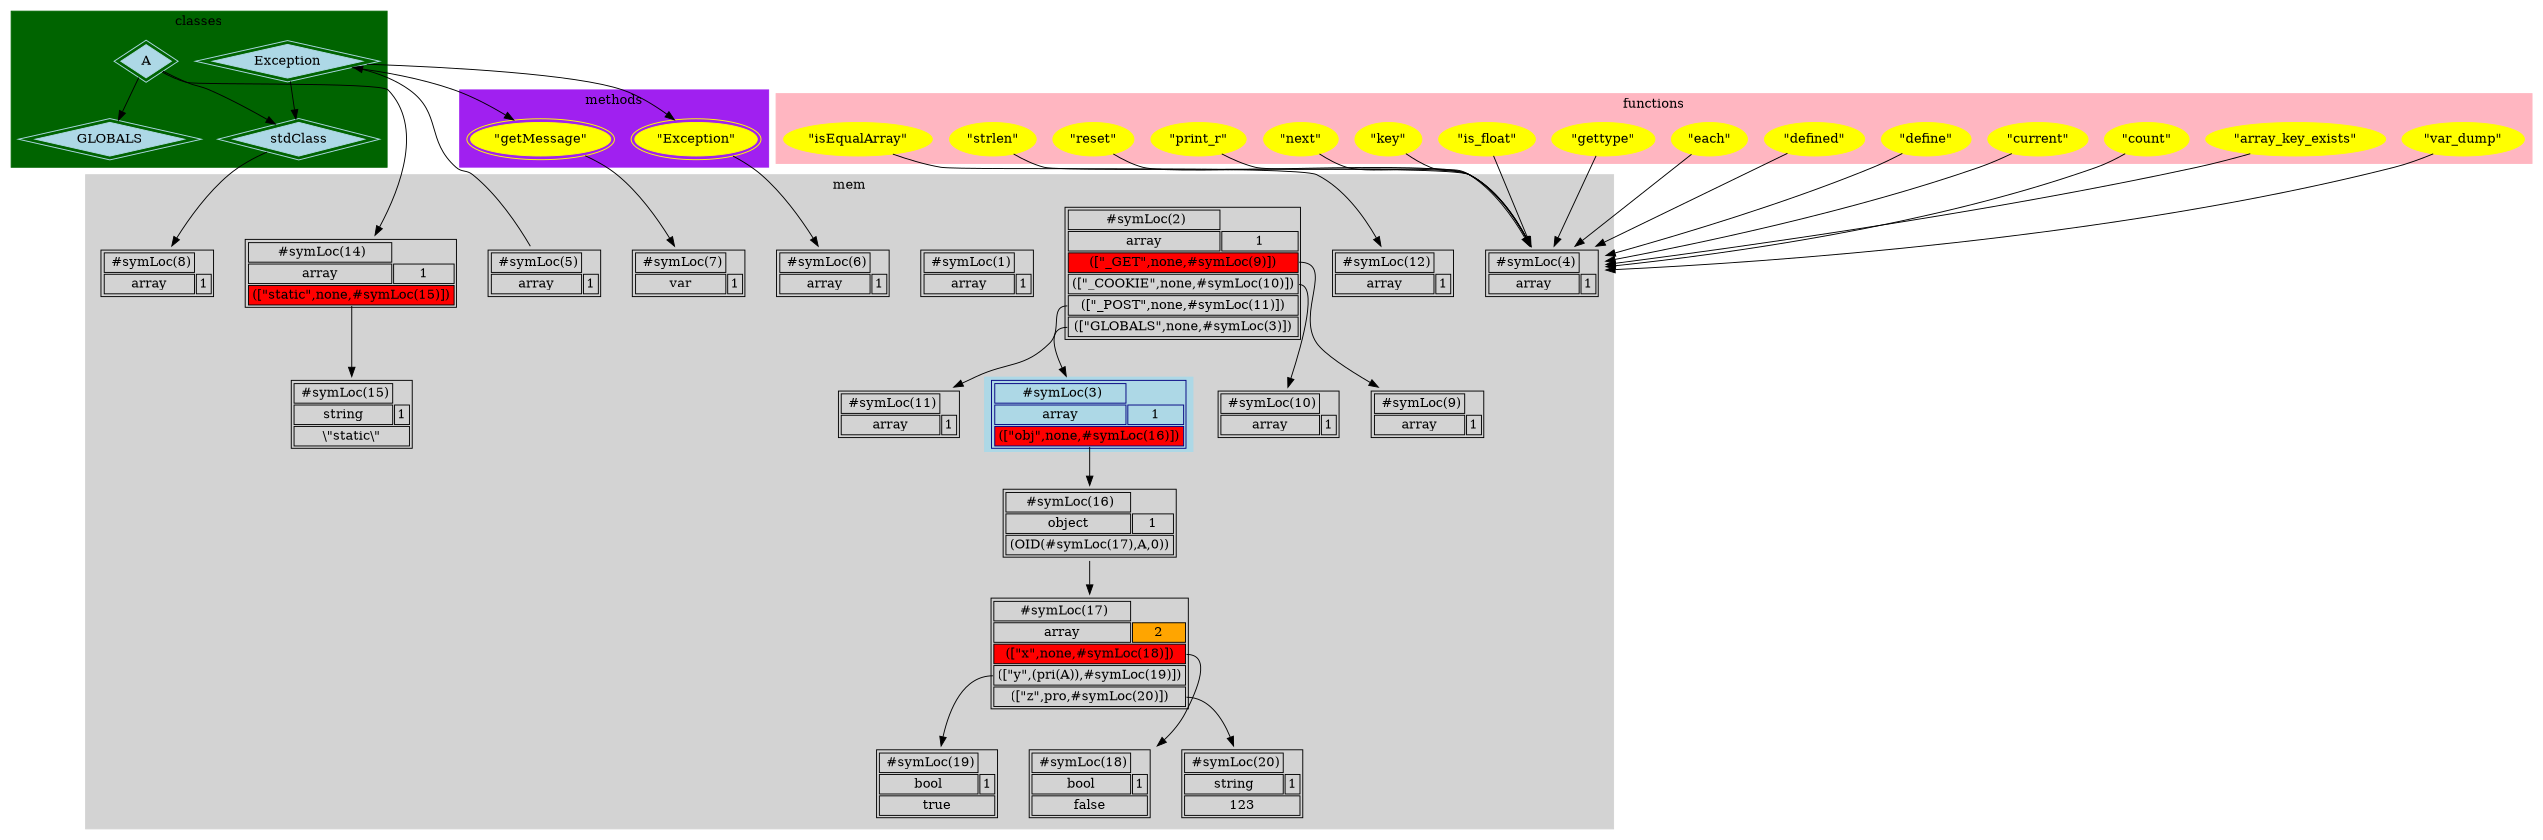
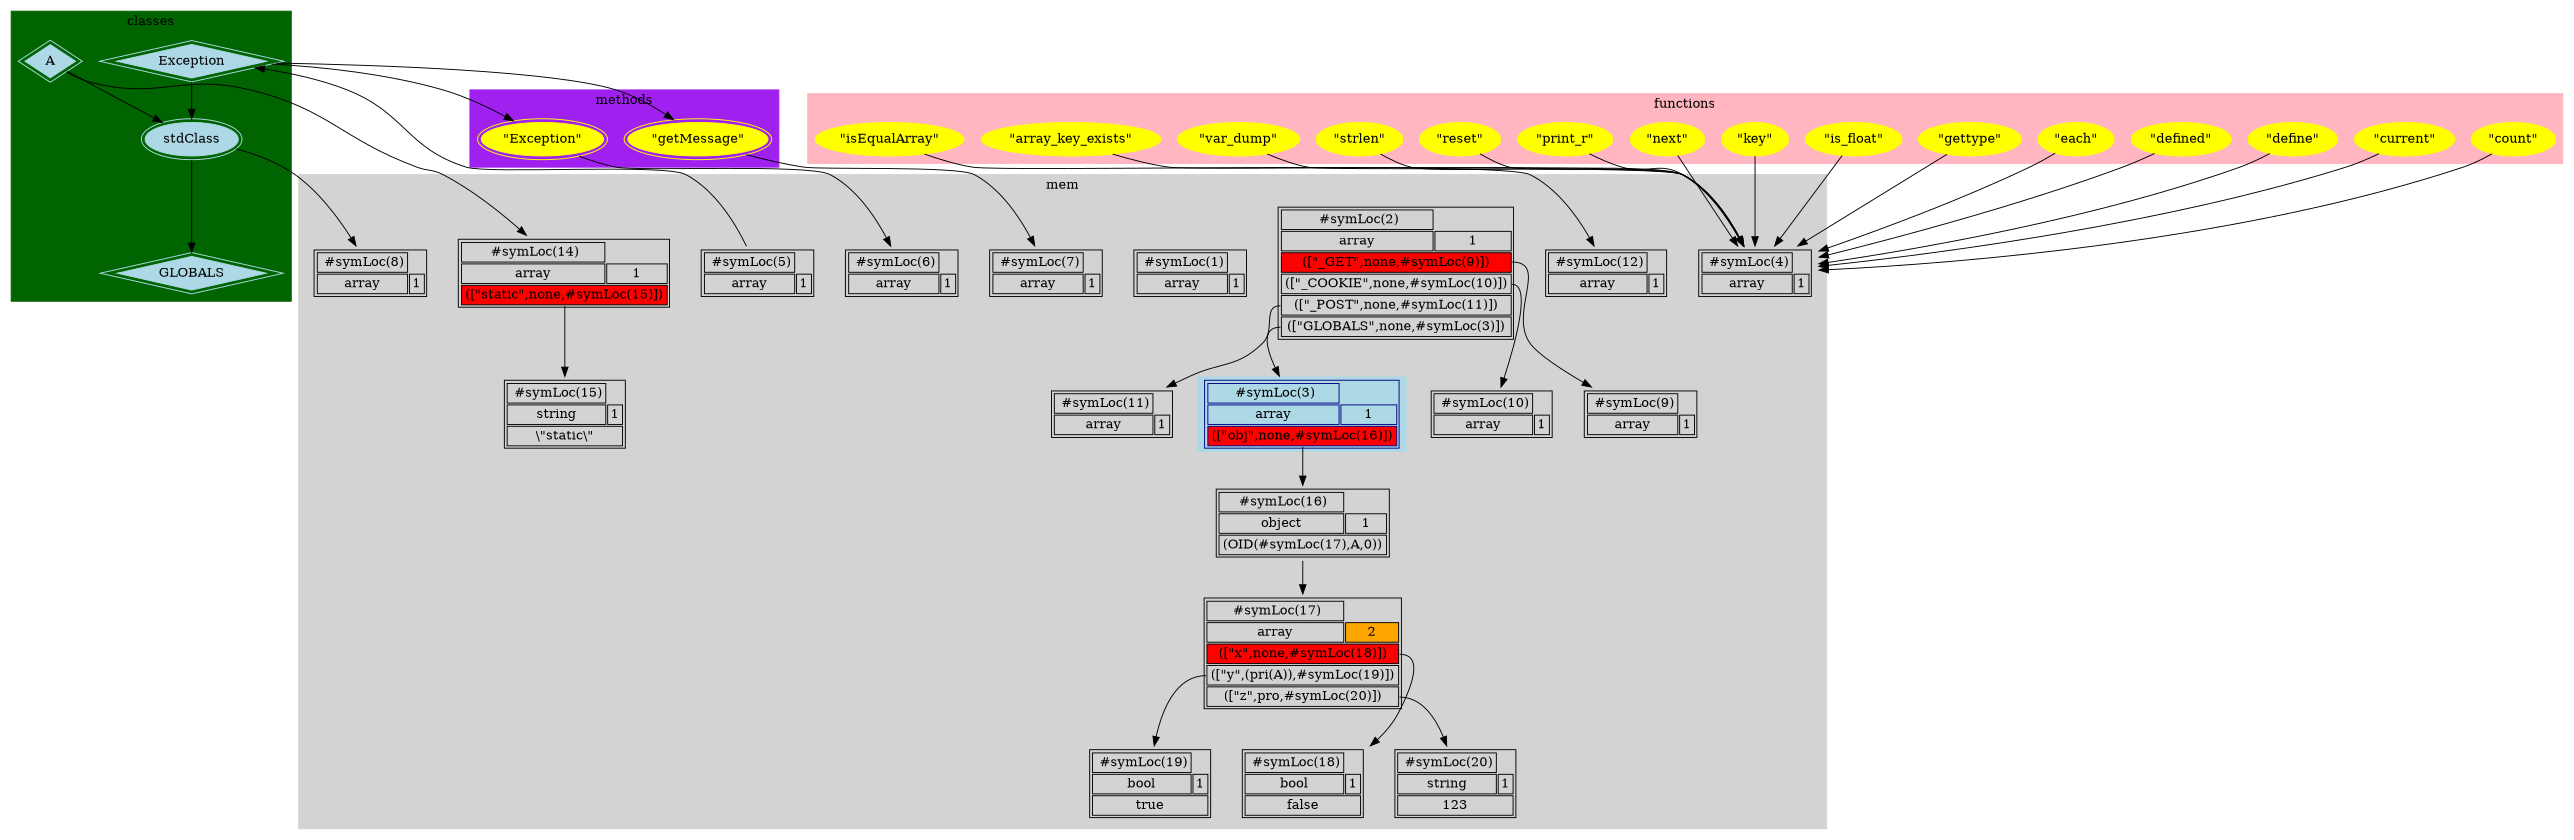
  digraph {
    node [shape=none style=filled]
    n1 [label=<<table> <tr><td> #symLoc(19)</td></tr> <tr><td>bool</td><td>1</td></tr> <tr><td COLSPAN="2">true</td></tr> </table>> style=""]
    n2 [label=<<table> <tr><td> #symLoc(17)</td></tr> <tr><td>array</td><td bgcolor="orange" >2</td></tr> <tr><td port="x" COLSPAN="2" bgcolor="red">(["x",none,#symLoc(18)])</td></tr> <tr><td port="y" COLSPAN="2" >(["y",(pri(A)),#symLoc(19)])</td></tr> <tr><td port="z" COLSPAN="2" >(["z",pro,#symLoc(20)])</td></tr> </table>> style=""]
    n3 [label=<<table> <tr><td> #symLoc(18)</td></tr> <tr><td>bool</td><td>1</td></tr> <tr><td COLSPAN="2">false</td></tr> </table>> style=""]
    n4 [label=<<table> <tr><td> #symLoc(20)</td></tr> <tr><td>string</td><td>1</td></tr> <tr><td COLSPAN="2">123</td></tr> </table>> style=""]
    n5 [label=<<table> <tr><td> #symLoc(15)</td></tr> <tr><td>string</td><td>1</td></tr> <tr><td COLSPAN="2">\"static\"</td></tr> </table>> style=""]
    n6 [label=<<table> <tr><td> #symLoc(16)</td></tr> <tr><td>object</td><td>1</td></tr> <tr><td COLSPAN="2">(OID(#symLoc(17),A,0))</td></tr> </table>> style=""]
    n7 [label=<<table> <tr><td> #symLoc(14)</td></tr> <tr><td>array</td><td>1</td></tr> <tr><td port="static" COLSPAN="2" bgcolor="red">(["static",none,#symLoc(15)])</td></tr> </table>> style=""]
    n8 [label=<<table> <tr><td> #symLoc(11)</td></tr> <tr><td>array</td><td>1</td></tr> </table>> style=""]
    n9 [label=<<table> <tr><td> #symLoc(12)</td></tr> <tr><td>array</td><td>1</td></tr> </table>> style=""]
    n10 [color=navyblue fillcolor=lightblue label=<<table> <tr><td> #symLoc(3)</td></tr> <tr><td>array</td><td>1</td></tr> <tr><td port="obj" COLSPAN="2" bgcolor="red">(["obj",none,#symLoc(16)])</td></tr> </table>>]
    n11 [label=<<table> <tr><td> #symLoc(2)</td></tr> <tr><td>array</td><td>1</td></tr> <tr><td port="_GET" COLSPAN="2" bgcolor="red">(["_GET",none,#symLoc(9)])</td></tr> <tr><td port="_COOKIE" COLSPAN="2" >(["_COOKIE",none,#symLoc(10)])</td></tr> <tr><td port="_POST" COLSPAN="2" >(["_POST",none,#symLoc(11)])</td></tr> <tr><td port="GLOBALS" COLSPAN="2" >(["GLOBALS",none,#symLoc(3)])</td></tr> </table>> style=""]
    n12 [label=<<table> <tr><td> #symLoc(9)</td></tr> <tr><td>array</td><td>1</td></tr> </table>> style=""]
    n13 [label=<<table> <tr><td> #symLoc(10)</td></tr> <tr><td>array</td><td>1</td></tr> </table>> style=""]
    n14 [label=<<table> <tr><td> #symLoc(1)</td></tr> <tr><td>array</td><td>1</td></tr> </table>> style=""]
-   n15 [label=<<table> <tr><td> #symLoc(7)</td></tr> <tr><td>var</td><td>1</td></tr> </table>> style=""]
+   n15 [label=<<table> <tr><td> #symLoc(7)</td></tr> <tr><td>array</td><td>1</td></tr> </table>> style=""]
    n16 [label=<<table> <tr><td> #symLoc(6)</td></tr> <tr><td>array</td><td>1</td></tr> </table>> style=""]
    n17 [label=<<table> <tr><td> #symLoc(5)</td></tr> <tr><td>array</td><td>1</td></tr> </table>> style=""]
    n18 [label=<<table> <tr><td> #symLoc(4)</td></tr> <tr><td>array</td><td>1</td></tr> </table>> style=""]
    n19 [label=<<table> <tr><td> #symLoc(8)</td></tr> <tr><td>array</td><td>1</td></tr> </table>> style=""]
    "\"array_key_exists\"" [color=yellow shape=""]
    "\"count\"" [color=yellow shape=""]
    "\"current\"" [color=yellow shape=""]
    "\"define\"" [color=yellow shape=""]
    "\"defined\"" [color=yellow shape=""]
    "\"each\"" [color=yellow shape=""]
    "\"gettype\"" [color=yellow shape=""]
    "\"isEqualArray\"" [color=yellow shape=""]
    "\"is_float\"" [color=yellow shape=""]
    "\"key\"" [color=yellow shape=""]
    "\"next\"" [color=yellow shape=""]
    "\"print_r\"" [color=yellow shape=""]
    "\"reset\"" [color=yellow shape=""]
    "\"strlen\"" [color=yellow shape=""]
    "\"var_dump\"" [color=yellow shape=""]
    A [color=lightblue peripheries=2 shape=diamond]
-   stdClass [color=lightblue peripheries=2 shape=diamond]
+   stdClass [color=lightblue peripheries=2 shape=ellipse]
    n37 [color=lightblue label=GLOBALS peripheries=2 shape=diamond]
    Exception [color=lightblue peripheries=2 shape=diamond]
    "\"Exception\"" [color=yellow peripheries=2 shape=ellipse]
    "\"getMessage\"" [color=yellow peripheries=2 shape=ellipse]
    subgraph cluster_1 {
      color=lightgrey
      label=mem
      style=filled
      n1
      n2
      n3
      n4
      n5
      n6
      n7
      n8
      n9
      n10
      n11
      n12
      n13
      n14
      n15
      n16
      n17
      n18
      n19
    }
    subgraph cluster_2 {
      color=lightpink
      label=functions
      style=filled
      "\"array_key_exists\""
      "\"count\""
      "\"current\""
      "\"define\""
      "\"defined\""
      "\"each\""
      "\"gettype\""
      "\"isEqualArray\""
      "\"is_float\""
      "\"key\""
      "\"next\""
      "\"print_r\""
      "\"reset\""
      "\"strlen\""
      "\"var_dump\""
    }
    subgraph cluster_3 {
      color=darkgreen
      label=classes
      style=filled
      A
      stdClass
      n37
      Exception
    }
    subgraph cluster_4 {
      color=purple
      label=methods
      style=filled
      "\"Exception\""
      "\"getMessage\""
    }
    n2 -> n1 [tailport=y]
    n2 -> n3 [tailport=x]
    n2 -> n4 [tailport=z]
    n6 -> n2
    n7 -> n5 [tailport=static]
    n10 -> n6 [tailport=obj]
    n11 -> n8 [tailport=_POST]
    n11 -> n10 [tailport=GLOBALS]
    n11 -> n12 [tailport=_GET]
    n11 -> n13 [tailport=_COOKIE]
    n17 -> Exception
    "\"array_key_exists\"" -> n18
    "\"count\"" -> n18
    "\"current\"" -> n18
    "\"define\"" -> n18
    "\"defined\"" -> n18
    "\"each\"" -> n18
    "\"gettype\"" -> n18
    "\"isEqualArray\"" -> n9
    "\"is_float\"" -> n18
    "\"key\"" -> n18
    "\"next\"" -> n18
    "\"print_r\"" -> n18
    "\"reset\"" -> n18
    "\"strlen\"" -> n18
    "\"var_dump\"" -> n18
    A -> n7
    A -> stdClass
    stdClass -> n19
-   A -> n37
+   stdClass -> n37
    Exception -> stdClass
    Exception -> "\"Exception\""
    Exception -> "\"getMessage\""
    "\"Exception\"" -> n16
    "\"getMessage\"" -> n15
  }
